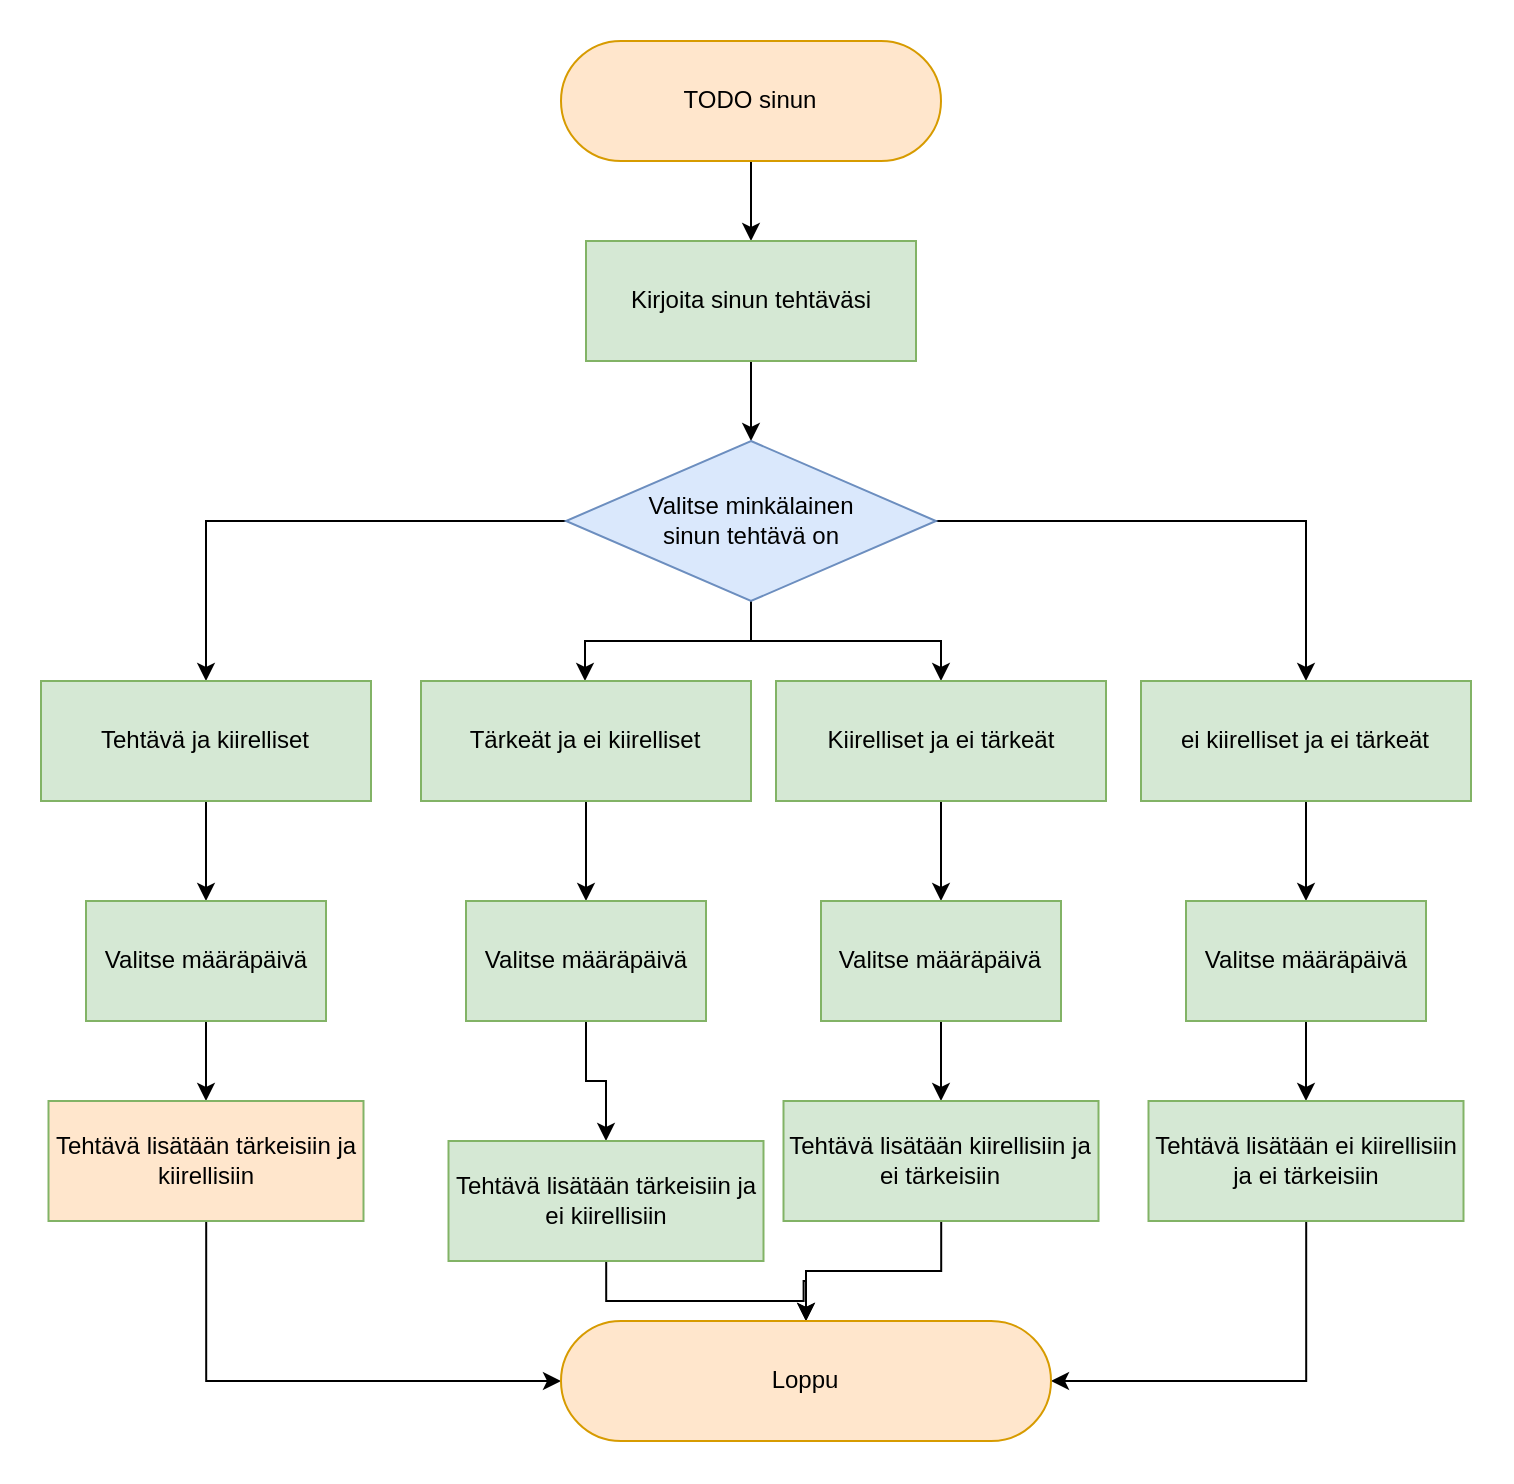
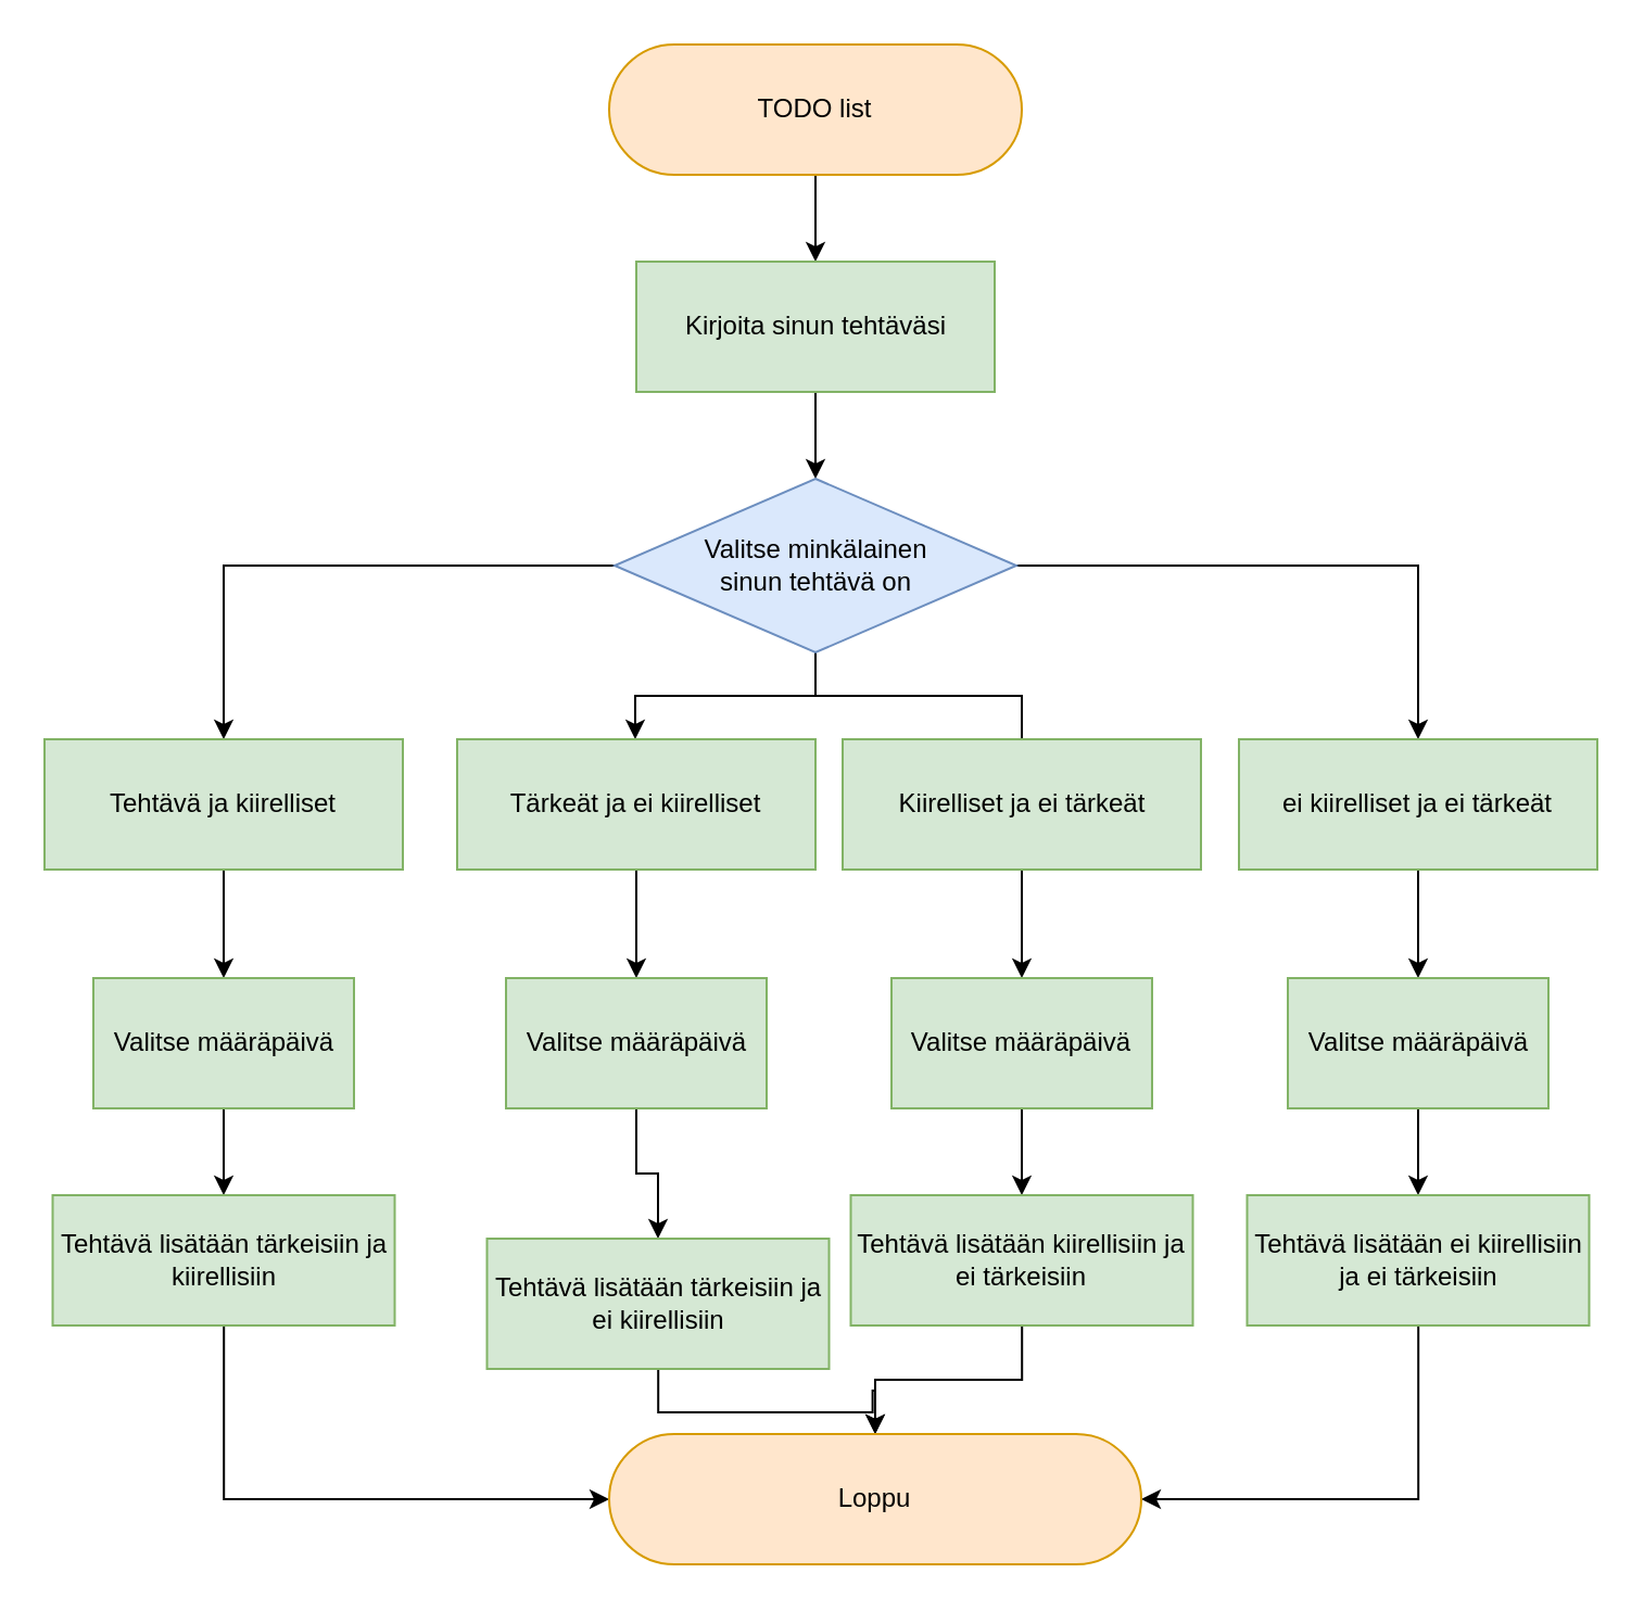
  <mxCell id="0" />
  <mxCell id="1" parent="0" />
  <mxCell id="2" style="edgeStyle=orthogonalEdgeStyle;rounded=0;orthogonalLoop=1;jettySize=auto;html=1;entryX=0.5;entryY=0;entryDx=0;entryDy=0;" edge="1" parent="1" source="3" target="5"><mxGeometry relative="1" as="geometry" /></mxCell>
- <mxCell id="3" value="TODO sinun" style="rounded=1;whiteSpace=wrap;html=1;arcSize=50;fillColor=#ffe6cc;strokeColor=#d79b00;" vertex="1" parent="1"><mxGeometry x="280" y="20" width="190" height="60" as="geometry" /></mxCell>
+ <mxCell id="3" value="TODO list" style="rounded=1;whiteSpace=wrap;html=1;arcSize=50;fillColor=#ffe6cc;strokeColor=#d79b00;" vertex="1" parent="1"><mxGeometry x="280" y="20" width="190" height="60" as="geometry" /></mxCell>
  <mxCell id="4" style="edgeStyle=orthogonalEdgeStyle;rounded=0;orthogonalLoop=1;jettySize=auto;html=1;entryX=0.5;entryY=0;entryDx=0;entryDy=0;" edge="1" parent="1" source="5" target="10"><mxGeometry relative="1" as="geometry" /></mxCell>
  <mxCell id="5" value="Kirjoita sinun tehtäväsi" style="rounded=0;whiteSpace=wrap;html=1;fillColor=#d5e8d4;strokeColor=#82b366;" vertex="1" parent="1"><mxGeometry x="292.5" y="120" width="165" height="60" as="geometry" /></mxCell>
  <mxCell id="6" style="edgeStyle=orthogonalEdgeStyle;rounded=0;orthogonalLoop=1;jettySize=auto;html=1;entryX=0.5;entryY=0;entryDx=0;entryDy=0;" edge="1" parent="1" source="10" target="12"><mxGeometry relative="1" as="geometry" /></mxCell>
  <mxCell id="7" style="edgeStyle=orthogonalEdgeStyle;rounded=0;orthogonalLoop=1;jettySize=auto;html=1;" edge="1" parent="1" source="10" target="14"><mxGeometry relative="1" as="geometry"><Array as="points"><mxPoint x="375" y="320" /><mxPoint x="292" y="320" /></Array></mxGeometry></mxCell>
- <mxCell id="8" style="edgeStyle=orthogonalEdgeStyle;rounded=0;orthogonalLoop=1;jettySize=auto;html=1;entryX=0.5;entryY=0;entryDx=0;entryDy=0;" edge="1" parent="1" source="10" target="16"><mxGeometry relative="1" as="geometry" /></mxCell>
+ <mxCell id="8" style="edgeStyle=orthogonalEdgeStyle;rounded=0;orthogonalLoop=1;jettySize=auto;html=1;entryX=0.5;entryY=0;entryDx=0;entryDy=0;endArrow=none;" edge="1" parent="1" source="10" target="16"><mxGeometry relative="1" as="geometry" /></mxCell>
  <mxCell id="9" style="edgeStyle=orthogonalEdgeStyle;rounded=0;orthogonalLoop=1;jettySize=auto;html=1;" edge="1" parent="1" source="10" target="18"><mxGeometry relative="1" as="geometry" /></mxCell>
  <mxCell id="10" value="Valitse minkälainen&lt;br&gt;sinun tehtävä on" style="rhombus;whiteSpace=wrap;html=1;fillColor=#dae8fc;strokeColor=#6c8ebf;" vertex="1" parent="1"><mxGeometry x="282.5" y="220" width="185" height="80" as="geometry" /></mxCell>
  <mxCell id="11" style="edgeStyle=orthogonalEdgeStyle;rounded=0;orthogonalLoop=1;jettySize=auto;html=1;entryX=0.5;entryY=0;entryDx=0;entryDy=0;" edge="1" parent="1" source="12" target="26"><mxGeometry relative="1" as="geometry" /></mxCell>
  <mxCell id="12" value="Tehtävä ja kiirelliset" style="rounded=0;whiteSpace=wrap;html=1;fillColor=#d5e8d4;strokeColor=#82b366;" vertex="1" parent="1"><mxGeometry x="20" y="340" width="165" height="60" as="geometry" /></mxCell>
  <mxCell id="13" style="edgeStyle=orthogonalEdgeStyle;rounded=0;orthogonalLoop=1;jettySize=auto;html=1;entryX=0.5;entryY=0;entryDx=0;entryDy=0;" edge="1" parent="1" source="14" target="24"><mxGeometry relative="1" as="geometry" /></mxCell>
  <mxCell id="14" value="Tärkeät ja ei kiirelliset" style="rounded=0;whiteSpace=wrap;html=1;fillColor=#d5e8d4;strokeColor=#82b366;" vertex="1" parent="1"><mxGeometry x="210" y="340" width="165" height="60" as="geometry" /></mxCell>
  <mxCell id="15" style="edgeStyle=orthogonalEdgeStyle;rounded=0;orthogonalLoop=1;jettySize=auto;html=1;" edge="1" parent="1" source="16" target="22"><mxGeometry relative="1" as="geometry" /></mxCell>
  <mxCell id="16" value="Kiirelliset ja ei tärkeät" style="rounded=0;whiteSpace=wrap;html=1;fillColor=#d5e8d4;strokeColor=#82b366;" vertex="1" parent="1"><mxGeometry x="387.5" y="340" width="165" height="60" as="geometry" /></mxCell>
  <mxCell id="17" style="edgeStyle=orthogonalEdgeStyle;rounded=0;orthogonalLoop=1;jettySize=auto;html=1;entryX=0.5;entryY=0;entryDx=0;entryDy=0;" edge="1" parent="1" source="18" target="20"><mxGeometry relative="1" as="geometry" /></mxCell>
  <mxCell id="18" value="ei kiirelliset ja ei tärkeät" style="rounded=0;whiteSpace=wrap;html=1;fillColor=#d5e8d4;strokeColor=#82b366;" vertex="1" parent="1"><mxGeometry x="570" y="340" width="165" height="60" as="geometry" /></mxCell>
  <mxCell id="19" style="edgeStyle=orthogonalEdgeStyle;rounded=0;orthogonalLoop=1;jettySize=auto;html=1;entryX=0.5;entryY=0;entryDx=0;entryDy=0;" edge="1" parent="1" source="20" target="34"><mxGeometry relative="1" as="geometry" /></mxCell>
  <mxCell id="20" value="Valitse määräpäivä" style="rounded=0;whiteSpace=wrap;html=1;fillColor=#d5e8d4;strokeColor=#82b366;" vertex="1" parent="1"><mxGeometry x="592.5" y="450" width="120" height="60" as="geometry" /></mxCell>
  <mxCell id="21" style="edgeStyle=orthogonalEdgeStyle;rounded=0;orthogonalLoop=1;jettySize=auto;html=1;entryX=0.5;entryY=0;entryDx=0;entryDy=0;" edge="1" parent="1" source="22" target="32"><mxGeometry relative="1" as="geometry" /></mxCell>
  <mxCell id="22" value="Valitse määräpäivä" style="rounded=0;whiteSpace=wrap;html=1;fillColor=#d5e8d4;strokeColor=#82b366;" vertex="1" parent="1"><mxGeometry x="410" y="450" width="120" height="60" as="geometry" /></mxCell>
  <mxCell id="23" style="edgeStyle=orthogonalEdgeStyle;rounded=0;orthogonalLoop=1;jettySize=auto;html=1;entryX=0.5;entryY=0;entryDx=0;entryDy=0;" edge="1" parent="1" source="24" target="30"><mxGeometry relative="1" as="geometry" /></mxCell>
  <mxCell id="24" value="Valitse määräpäivä" style="rounded=0;whiteSpace=wrap;html=1;fillColor=#d5e8d4;strokeColor=#82b366;" vertex="1" parent="1"><mxGeometry x="232.5" y="450" width="120" height="60" as="geometry" /></mxCell>
  <mxCell id="25" style="edgeStyle=orthogonalEdgeStyle;rounded=0;orthogonalLoop=1;jettySize=auto;html=1;entryX=0.5;entryY=0;entryDx=0;entryDy=0;" edge="1" parent="1" source="26" target="28"><mxGeometry relative="1" as="geometry" /></mxCell>
  <mxCell id="26" value="Valitse määräpäivä" style="rounded=0;whiteSpace=wrap;html=1;fillColor=#d5e8d4;strokeColor=#82b366;" vertex="1" parent="1"><mxGeometry x="42.5" y="450" width="120" height="60" as="geometry" /></mxCell>
  <mxCell id="27" style="edgeStyle=orthogonalEdgeStyle;rounded=0;orthogonalLoop=1;jettySize=auto;html=1;entryX=0;entryY=0.5;entryDx=0;entryDy=0;" edge="1" parent="1" source="28" target="35"><mxGeometry relative="1" as="geometry"><Array as="points"><mxPoint x="103" y="690" /></Array></mxGeometry></mxCell>
- <mxCell id="28" value="Tehtävä lisätään tärkeisiin ja kiirellisiin" style="rounded=0;whiteSpace=wrap;html=1;fillColor=#ffe6cc;strokeColor=#82b366;" vertex="1" parent="1"><mxGeometry x="23.75" y="550" width="157.5" height="60" as="geometry" /></mxCell>
+ <mxCell id="28" value="Tehtävä lisätään tärkeisiin ja kiirellisiin" style="rounded=0;whiteSpace=wrap;html=1;fillColor=#d5e8d4;strokeColor=#82b366;" vertex="1" parent="1"><mxGeometry x="23.75" y="550" width="157.5" height="60" as="geometry" /></mxCell>
  <mxCell id="29" style="edgeStyle=orthogonalEdgeStyle;rounded=0;orthogonalLoop=1;jettySize=auto;html=1;entryX=0.5;entryY=0;entryDx=0;entryDy=0;" edge="1" parent="1" source="30" target="35"><mxGeometry relative="1" as="geometry" /></mxCell>
  <mxCell id="30" value="Tehtävä lisätään tärkeisiin ja ei kiirellisiin" style="rounded=0;whiteSpace=wrap;html=1;fillColor=#d5e8d4;strokeColor=#82b366;" vertex="1" parent="1"><mxGeometry x="223.75" y="570" width="157.5" height="60" as="geometry" /></mxCell>
  <mxCell id="31" style="edgeStyle=orthogonalEdgeStyle;rounded=0;orthogonalLoop=1;jettySize=auto;html=1;" edge="1" parent="1" source="32" target="35"><mxGeometry relative="1" as="geometry" /></mxCell>
  <mxCell id="32" value="Tehtävä lisätään kiirellisiin ja ei tärkeisiin" style="rounded=0;whiteSpace=wrap;html=1;fillColor=#d5e8d4;strokeColor=#82b366;" vertex="1" parent="1"><mxGeometry x="391.25" y="550" width="157.5" height="60" as="geometry" /></mxCell>
  <mxCell id="33" style="edgeStyle=orthogonalEdgeStyle;rounded=0;orthogonalLoop=1;jettySize=auto;html=1;entryX=1;entryY=0.5;entryDx=0;entryDy=0;" edge="1" parent="1" source="34" target="35"><mxGeometry relative="1" as="geometry"><Array as="points"><mxPoint x="653" y="690" /></Array></mxGeometry></mxCell>
  <mxCell id="34" value="Tehtävä lisätään ei kiirellisiin ja ei tärkeisiin" style="rounded=0;whiteSpace=wrap;html=1;fillColor=#d5e8d4;strokeColor=#82b366;" vertex="1" parent="1"><mxGeometry x="573.75" y="550" width="157.5" height="60" as="geometry" /></mxCell>
  <mxCell id="35" value="Loppu" style="rounded=1;whiteSpace=wrap;html=1;arcSize=50;fillColor=#ffe6cc;strokeColor=#d79b00;" vertex="1" parent="1"><mxGeometry x="280" y="660" width="245" height="60" as="geometry" /></mxCell>
